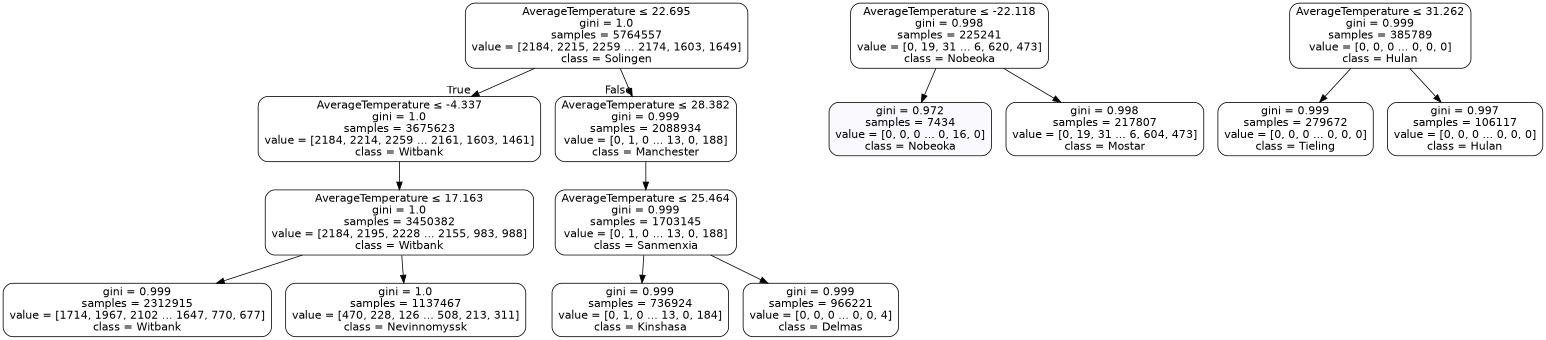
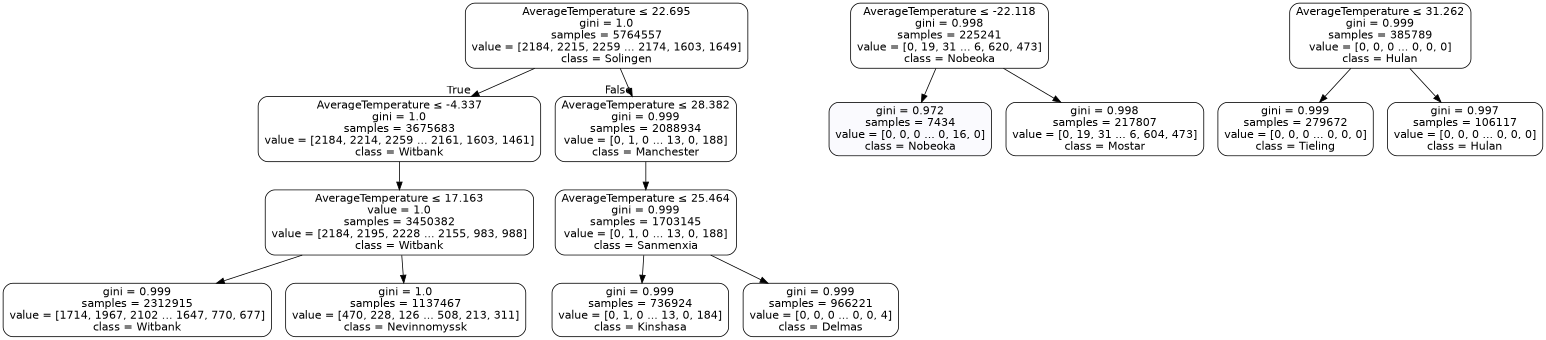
  digraph {
    node [color=black fillcolor="#ffffff" fontname=helvetica shape=box style="filled, rounded"]
    edge [fontname=helvetica]
    n1 [label=<AverageTemperature &le; 22.695<br/>gini = 1.0<br/>samples = 5764557<br/>value = [2184, 2215, 2259 ... 2174, 1603, 1649]<br/>class = Solingen>]
-   n2 [label=<AverageTemperature &le; -4.337<br/>gini = 1.0<br/>samples = 3675623<br/>value = [2184, 2214, 2259 ... 2161, 1603, 1461]<br/>class = Witbank>]
+   n2 [label=<AverageTemperature &le; -4.337<br/>gini = 1.0<br/>samples = 3675683<br/>value = [2184, 2214, 2259 ... 2161, 1603, 1461]<br/>class = Witbank>]
    n3 [label=<AverageTemperature &le; 28.382<br/>gini = 0.999<br/>samples = 2088934<br/>value = [0, 1, 0 ... 13, 0, 188]<br/>class = Manchester>]
-   n4 [label=<AverageTemperature &le; 17.163<br/>gini = 1.0<br/>samples = 3450382<br/>value = [2184, 2195, 2228 ... 2155, 983, 988]<br/>class = Witbank>]
+   n4 [label=<AverageTemperature &le; 17.163<br/>value = 1.0<br/>samples = 3450382<br/>value = [2184, 2195, 2228 ... 2155, 983, 988]<br/>class = Witbank>]
    n5 [label=<AverageTemperature &le; 25.464<br/>gini = 0.999<br/>samples = 1703145<br/>value = [0, 1, 0 ... 13, 0, 188]<br/>class = Sanmenxia>]
    n6 [label=<AverageTemperature &le; -22.118<br/>gini = 0.998<br/>samples = 225241<br/>value = [0, 19, 31 ... 6, 620, 473]<br/>class = Nobeoka>]
    n7 [fillcolor="#fafafe" label=<gini = 0.972<br/>samples = 7434<br/>value = [0, 0, 0 ... 0, 16, 0]<br/>class = Nobeoka>]
    n8 [label=<gini = 0.998<br/>samples = 217807<br/>value = [0, 19, 31 ... 6, 604, 473]<br/>class = Mostar>]
    n9 [label=<gini = 0.999<br/>samples = 2312915<br/>value = [1714, 1967, 2102 ... 1647, 770, 677]<br/>class = Witbank>]
    n10 [label=<gini = 1.0<br/>samples = 1137467<br/>value = [470, 228, 126 ... 508, 213, 311]<br/>class = Nevinnomyssk>]
    n11 [label=<gini = 0.999<br/>samples = 736924<br/>value = [0, 1, 0 ... 13, 0, 184]<br/>class = Kinshasa>]
    n12 [label=<gini = 0.999<br/>samples = 966221<br/>value = [0, 0, 0 ... 0, 0, 4]<br/>class = Delmas>]
    n13 [label=<AverageTemperature &le; 31.262<br/>gini = 0.999<br/>samples = 385789<br/>value = [0, 0, 0 ... 0, 0, 0]<br/>class = Hulan>]
    n14 [label=<gini = 0.999<br/>samples = 279672<br/>value = [0, 0, 0 ... 0, 0, 0]<br/>class = Tieling>]
    n15 [label=<gini = 0.997<br/>samples = 106117<br/>value = [0, 0, 0 ... 0, 0, 0]<br/>class = Hulan>]
    n1 -> n2 [headlabel=True labelangle=45 labeldistance=2.5]
    n1 -> n3 [headlabel=False labelangle=-45 labeldistance=2.5]
    n2 -> n4
    n3 -> n5
    n4 -> n9
    n4 -> n10
    n5 -> n11
    n5 -> n12
    n6 -> n7
    n6 -> n8
    n13 -> n14
    n13 -> n15
  }
